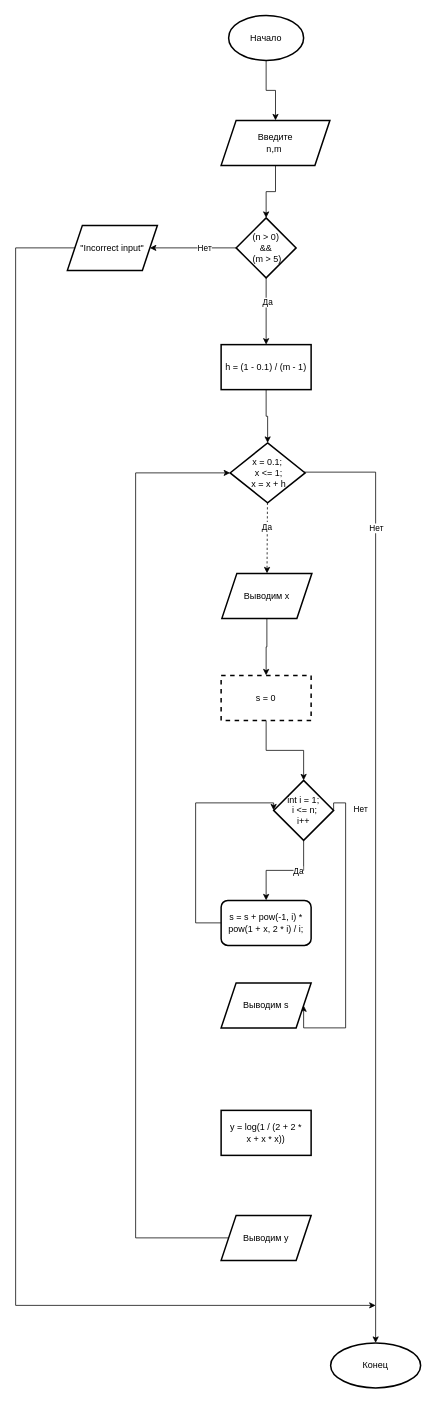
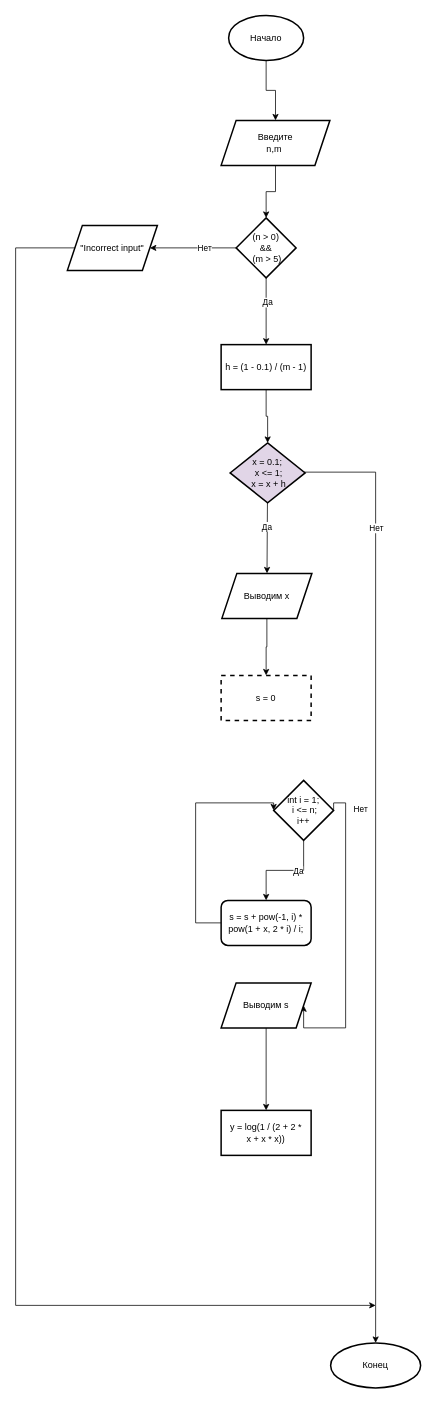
  <mxCell id="0" />
  <mxCell id="1" parent="0" />
  <mxCell id="2" value="" style="edgeStyle=orthogonalEdgeStyle;rounded=0;orthogonalLoop=1;jettySize=auto;html=1;" parent="1" source="3" target="5" edge="1"><mxGeometry relative="1" as="geometry" /></mxCell>
  <mxCell id="3" value="Начало" style="strokeWidth=2;html=1;shape=mxgraph.flowchart.start_1;whiteSpace=wrap;" parent="1" vertex="1"><mxGeometry x="304" y="20" width="100" height="60" as="geometry" /></mxCell>
  <mxCell id="4" value="" style="edgeStyle=orthogonalEdgeStyle;rounded=0;orthogonalLoop=1;jettySize=auto;html=1;" parent="1" source="5" target="10" edge="1"><mxGeometry relative="1" as="geometry" /></mxCell>
  <mxCell id="5" value="Введите&lt;br&gt;n,m&amp;nbsp;" style="shape=parallelogram;perimeter=parallelogramPerimeter;whiteSpace=wrap;html=1;fixedSize=1;strokeWidth=2;" parent="1" vertex="1"><mxGeometry x="294" y="160" width="145" height="60" as="geometry" /></mxCell>
  <mxCell id="6" value="" style="edgeStyle=orthogonalEdgeStyle;rounded=0;orthogonalLoop=1;jettySize=auto;html=1;" parent="1" source="10" target="12" edge="1"><mxGeometry relative="1" as="geometry" /></mxCell>
  <mxCell id="7" value="Да" style="edgeLabel;html=1;align=center;verticalAlign=middle;resizable=0;points=[];" parent="6" vertex="1" connectable="0"><mxGeometry x="-0.287" y="1" relative="1" as="geometry"><mxPoint as="offset" /></mxGeometry></mxCell>
  <mxCell id="8" value="" style="edgeStyle=orthogonalEdgeStyle;rounded=0;orthogonalLoop=1;jettySize=auto;html=1;" parent="1" source="10" target="19" edge="1"><mxGeometry relative="1" as="geometry" /></mxCell>
  <mxCell id="9" value="Нет" style="edgeLabel;html=1;align=center;verticalAlign=middle;resizable=0;points=[];" parent="8" vertex="1" connectable="0"><mxGeometry x="-0.229" relative="1" as="geometry"><mxPoint x="1" as="offset" /></mxGeometry></mxCell>
  <mxCell id="10" value="(n &amp;gt; 0) &lt;br&gt;&amp;amp;&amp;amp;&lt;br&gt;&amp;nbsp;(m &amp;gt; 5)" style="rhombus;whiteSpace=wrap;html=1;strokeWidth=2;" parent="1" vertex="1"><mxGeometry x="314" y="290" width="80" height="80" as="geometry" /></mxCell>
  <mxCell id="11" value="" style="edgeStyle=orthogonalEdgeStyle;rounded=0;orthogonalLoop=1;jettySize=auto;html=1;" parent="1" source="12" target="17" edge="1"><mxGeometry relative="1" as="geometry" /></mxCell>
  <mxCell id="12" value="h = (1 - 0.1) / (m - 1)" style="whiteSpace=wrap;html=1;strokeWidth=2;" parent="1" vertex="1"><mxGeometry x="294" y="459" width="120" height="60" as="geometry" /></mxCell>
- <mxCell id="13" value="" style="rounded=0;orthogonalLoop=1;jettySize=auto;html=1;dashed=1;" parent="1" source="17" target="21" edge="1"><mxGeometry relative="1" as="geometry" /></mxCell>
+ <mxCell id="13" value="" style="rounded=0;orthogonalLoop=1;jettySize=auto;html=1;" parent="1" source="17" target="21" edge="1"><mxGeometry relative="1" as="geometry" /></mxCell>
  <mxCell id="14" value="Да" style="edgeLabel;html=1;align=center;verticalAlign=middle;resizable=0;points=[];" parent="13" vertex="1" connectable="0"><mxGeometry x="-0.31" y="-1" relative="1" as="geometry"><mxPoint as="offset" /></mxGeometry></mxCell>
  <mxCell id="15" value="" style="edgeStyle=orthogonalEdgeStyle;rounded=0;orthogonalLoop=1;jettySize=auto;html=1;exitX=1;exitY=0.5;exitDx=0;exitDy=0;entryX=0.5;entryY=0;entryDx=0;entryDy=0;" parent="1" target="36" edge="1"><mxGeometry relative="1" as="geometry"><mxPoint x="394" y="629" as="sourcePoint" /><mxPoint x="500" y="1790" as="targetPoint" /><Array as="points"><mxPoint x="500" y="629" /></Array></mxGeometry></mxCell>
  <mxCell id="16" value="Нет" style="edgeLabel;html=1;align=center;verticalAlign=middle;resizable=0;points=[];" parent="15" vertex="1" connectable="0"><mxGeometry x="-0.666" relative="1" as="geometry"><mxPoint y="-32" as="offset" /></mxGeometry></mxCell>
- <mxCell id="17" value="x = 0.1;&lt;br&gt;&amp;nbsp;x &amp;lt;= 1;&lt;br&gt;&amp;nbsp;x = x + h" style="rhombus;whiteSpace=wrap;html=1;strokeWidth=2;" parent="1" vertex="1"><mxGeometry x="306" y="590" width="100" height="80" as="geometry" /></mxCell>
+ <mxCell id="17" value="x = 0.1;&lt;br&gt;&amp;nbsp;x &amp;lt;= 1;&lt;br&gt;&amp;nbsp;x = x + h" style="rhombus;whiteSpace=wrap;html=1;strokeWidth=2;fillColor=#e1d5e7;" parent="1" vertex="1"><mxGeometry x="306" y="590" width="100" height="80" as="geometry" /></mxCell>
  <mxCell id="18" value="" style="edgeStyle=orthogonalEdgeStyle;rounded=0;orthogonalLoop=1;jettySize=auto;html=1;exitX=0;exitY=0.5;exitDx=0;exitDy=0;" parent="1" source="19" edge="1"><mxGeometry relative="1" as="geometry"><mxPoint x="500" y="1740" as="targetPoint" /><Array as="points"><mxPoint x="20" y="330" /><mxPoint x="20" y="1740" /></Array></mxGeometry></mxCell>
  <mxCell id="19" value="&quot;Incorrect input&quot;" style="shape=parallelogram;perimeter=parallelogramPerimeter;whiteSpace=wrap;html=1;fixedSize=1;strokeWidth=2;" parent="1" vertex="1"><mxGeometry x="89" y="300" width="120" height="60" as="geometry" /></mxCell>
  <mxCell id="20" value="" style="edgeStyle=orthogonalEdgeStyle;rounded=0;orthogonalLoop=1;jettySize=auto;html=1;" parent="1" source="21" target="23" edge="1"><mxGeometry relative="1" as="geometry" /></mxCell>
  <mxCell id="21" value="Выводим&amp;nbsp;x" style="shape=parallelogram;perimeter=parallelogramPerimeter;whiteSpace=wrap;html=1;fixedSize=1;strokeWidth=2;" parent="1" vertex="1"><mxGeometry x="295" y="764" width="120" height="60" as="geometry" /></mxCell>
- <mxCell id="22" value="" style="edgeStyle=orthogonalEdgeStyle;rounded=0;orthogonalLoop=1;jettySize=auto;html=1;" parent="1" source="23" target="28" edge="1"><mxGeometry relative="1" as="geometry" /></mxCell>
  <mxCell id="23" value="s = 0" style="whiteSpace=wrap;html=1;strokeWidth=2;dashed=1;" parent="1" vertex="1"><mxGeometry x="294" y="900" width="120" height="60" as="geometry" /></mxCell>
  <mxCell id="24" value="" style="edgeStyle=orthogonalEdgeStyle;rounded=0;orthogonalLoop=1;jettySize=auto;html=1;" parent="1" source="28" target="30" edge="1"><mxGeometry relative="1" as="geometry" /></mxCell>
  <mxCell id="25" value="Да" style="edgeLabel;html=1;align=center;verticalAlign=middle;resizable=0;points=[];" parent="24" vertex="1" connectable="0"><mxGeometry x="-0.255" relative="1" as="geometry"><mxPoint as="offset" /></mxGeometry></mxCell>
  <mxCell id="26" value="" style="edgeStyle=orthogonalEdgeStyle;rounded=0;orthogonalLoop=1;jettySize=auto;html=1;entryX=1;entryY=0.5;entryDx=0;entryDy=0;exitX=1;exitY=0.5;exitDx=0;exitDy=0;" parent="1" source="28" target="32" edge="1"><mxGeometry relative="1" as="geometry"><mxPoint x="404" y="1070" as="sourcePoint" /><mxPoint x="414" y="1370" as="targetPoint" /><Array as="points"><mxPoint x="460" y="1070" /><mxPoint x="460" y="1370" /></Array></mxGeometry></mxCell>
  <mxCell id="27" value="Нет" style="edgeLabel;html=1;align=center;verticalAlign=middle;resizable=0;points=[];" parent="26" vertex="1" connectable="0"><mxGeometry x="-0.863" y="5" relative="1" as="geometry"><mxPoint x="14" y="5" as="offset" /></mxGeometry></mxCell>
  <mxCell id="28" value="int i = 1;&lt;br&gt;&amp;nbsp;i &amp;lt;= n; &lt;br&gt;i++" style="rhombus;whiteSpace=wrap;html=1;strokeWidth=2;" parent="1" vertex="1"><mxGeometry x="364" y="1040" width="80" height="80" as="geometry" /></mxCell>
  <mxCell id="29" value="" style="edgeStyle=orthogonalEdgeStyle;rounded=0;orthogonalLoop=1;jettySize=auto;html=1;entryX=0;entryY=0.5;entryDx=0;entryDy=0;exitX=0;exitY=0.5;exitDx=0;exitDy=0;" parent="1" source="30" target="28" edge="1"><mxGeometry relative="1" as="geometry"><mxPoint x="280" y="1210" as="sourcePoint" /><mxPoint x="214" y="1230" as="targetPoint" /><Array as="points"><mxPoint x="260" y="1230" /><mxPoint x="260" y="1070" /></Array></mxGeometry></mxCell>
  <mxCell id="30" value="&lt;div&gt;s = s + pow(-1, i) * pow(1 + x, 2 * i) / i;&lt;/div&gt;" style="whiteSpace=wrap;html=1;strokeWidth=2;rounded=1;" parent="1" vertex="1"><mxGeometry x="294" y="1200" width="120" height="60" as="geometry" /></mxCell>
+ <mxCell id="31" value="" style="edgeStyle=orthogonalEdgeStyle;rounded=0;orthogonalLoop=1;jettySize=auto;html=1;" parent="1" source="32" target="33" edge="1"><mxGeometry relative="1" as="geometry" /></mxCell>
  <mxCell id="32" value="Выводим&amp;nbsp;s" style="shape=parallelogram;perimeter=parallelogramPerimeter;whiteSpace=wrap;html=1;fixedSize=1;strokeWidth=2;" parent="1" vertex="1"><mxGeometry x="294" y="1310" width="120" height="60" as="geometry" /></mxCell>
  <mxCell id="33" value="y = log(1 / (2 + 2 * &lt;br&gt;x + x * x))" style="whiteSpace=wrap;html=1;strokeWidth=2;" parent="1" vertex="1"><mxGeometry x="294" y="1480" width="120" height="60" as="geometry" /></mxCell>
- <mxCell id="34" value="" style="edgeStyle=orthogonalEdgeStyle;rounded=0;orthogonalLoop=1;jettySize=auto;html=1;entryX=0;entryY=0.5;entryDx=0;entryDy=0;" parent="1" source="35" target="17" edge="1"><mxGeometry relative="1" as="geometry"><mxPoint x="150" y="940" as="targetPoint" /><Array as="points"><mxPoint x="180" y="1650" /><mxPoint x="180" y="630" /></Array></mxGeometry></mxCell>
- <mxCell id="35" value="Выводим у" style="shape=parallelogram;perimeter=parallelogramPerimeter;whiteSpace=wrap;html=1;fixedSize=1;strokeWidth=2;" parent="1" vertex="1"><mxGeometry x="294" y="1620" width="120" height="60" as="geometry" /></mxCell>
  <mxCell id="36" value="Конец" style="ellipse;whiteSpace=wrap;html=1;strokeWidth=2;" parent="1" vertex="1"><mxGeometry x="440" y="1790" width="120" height="60" as="geometry" /></mxCell>
